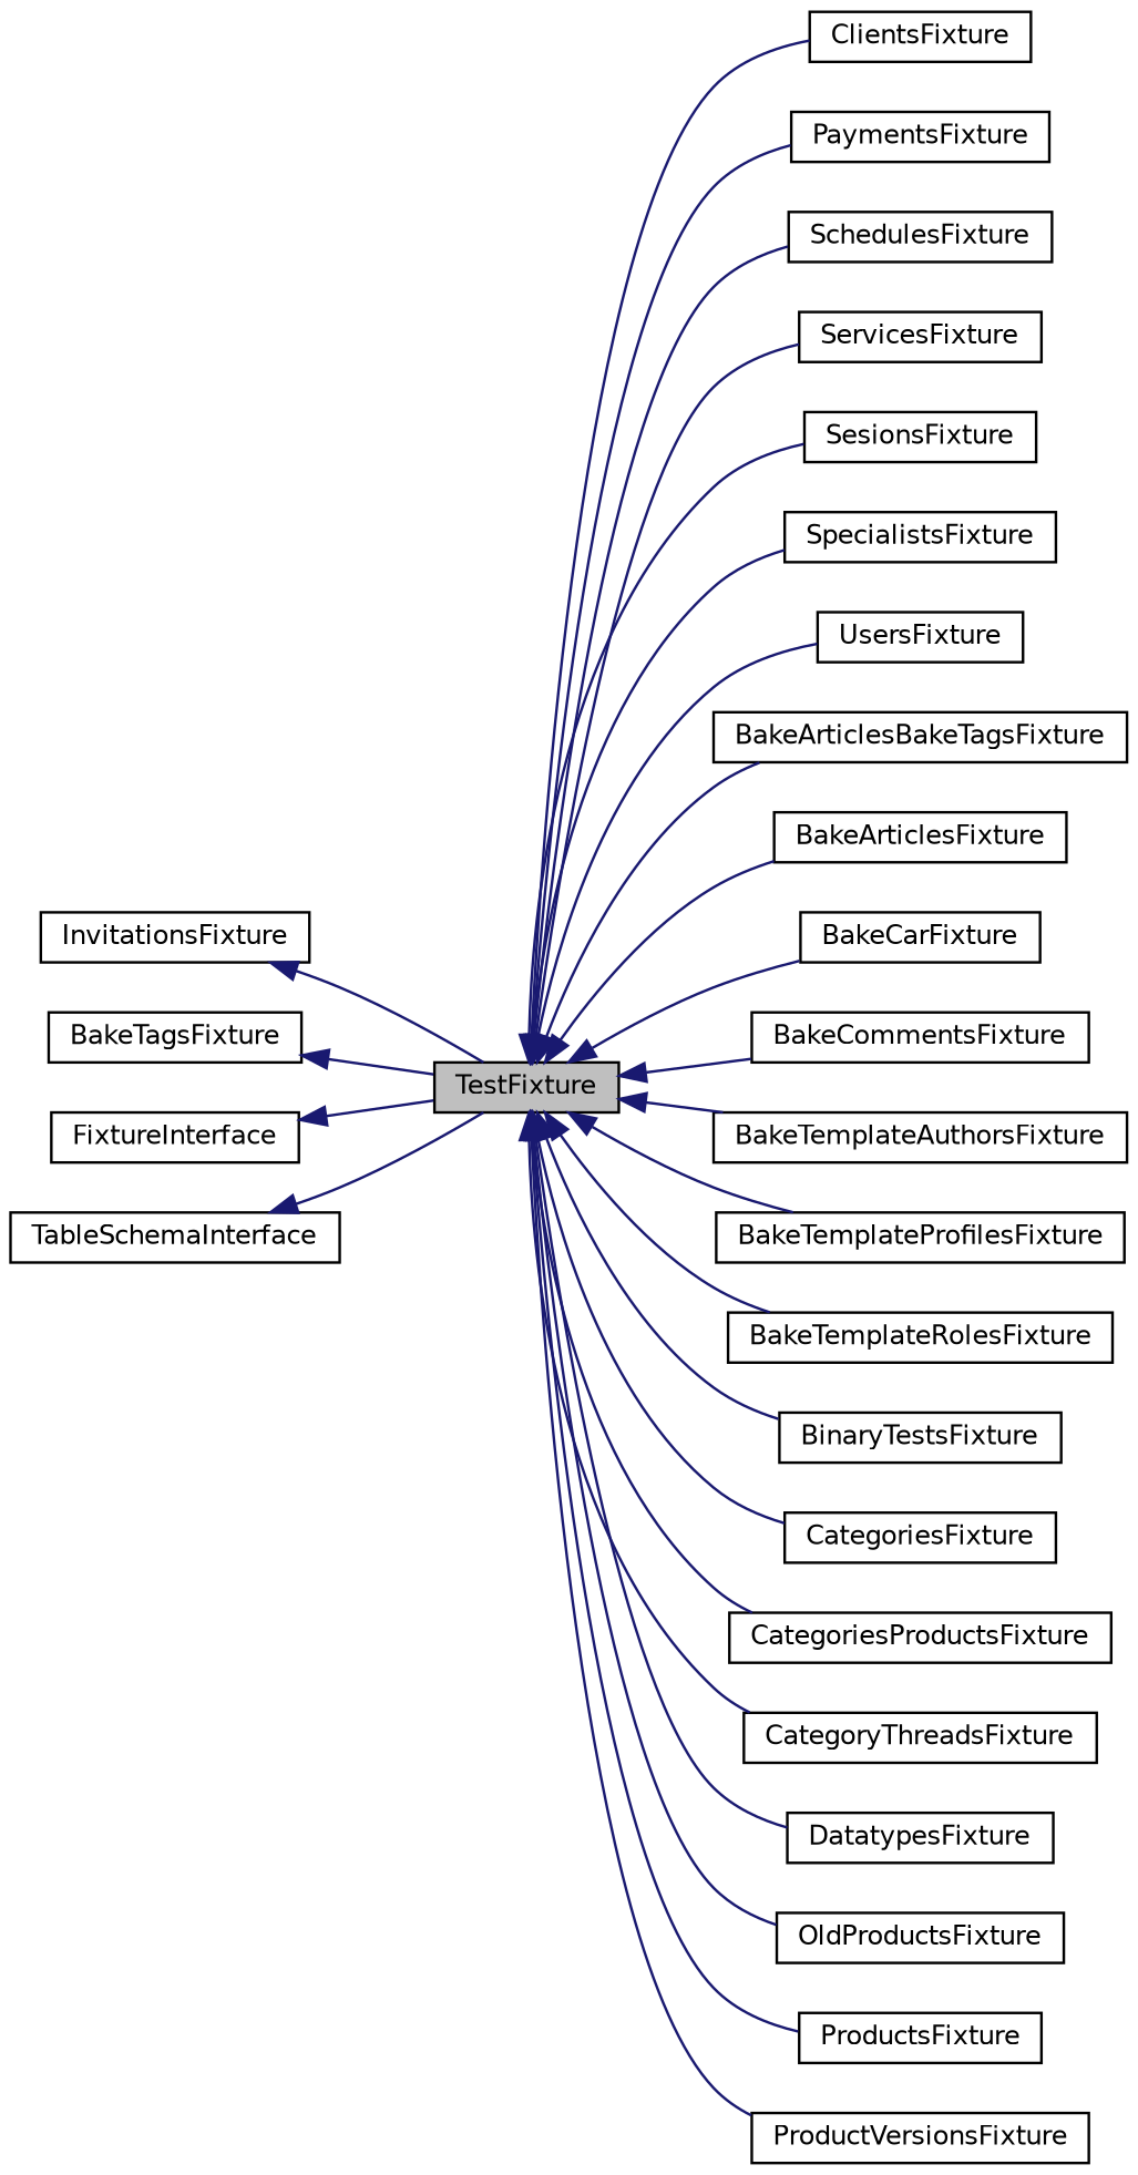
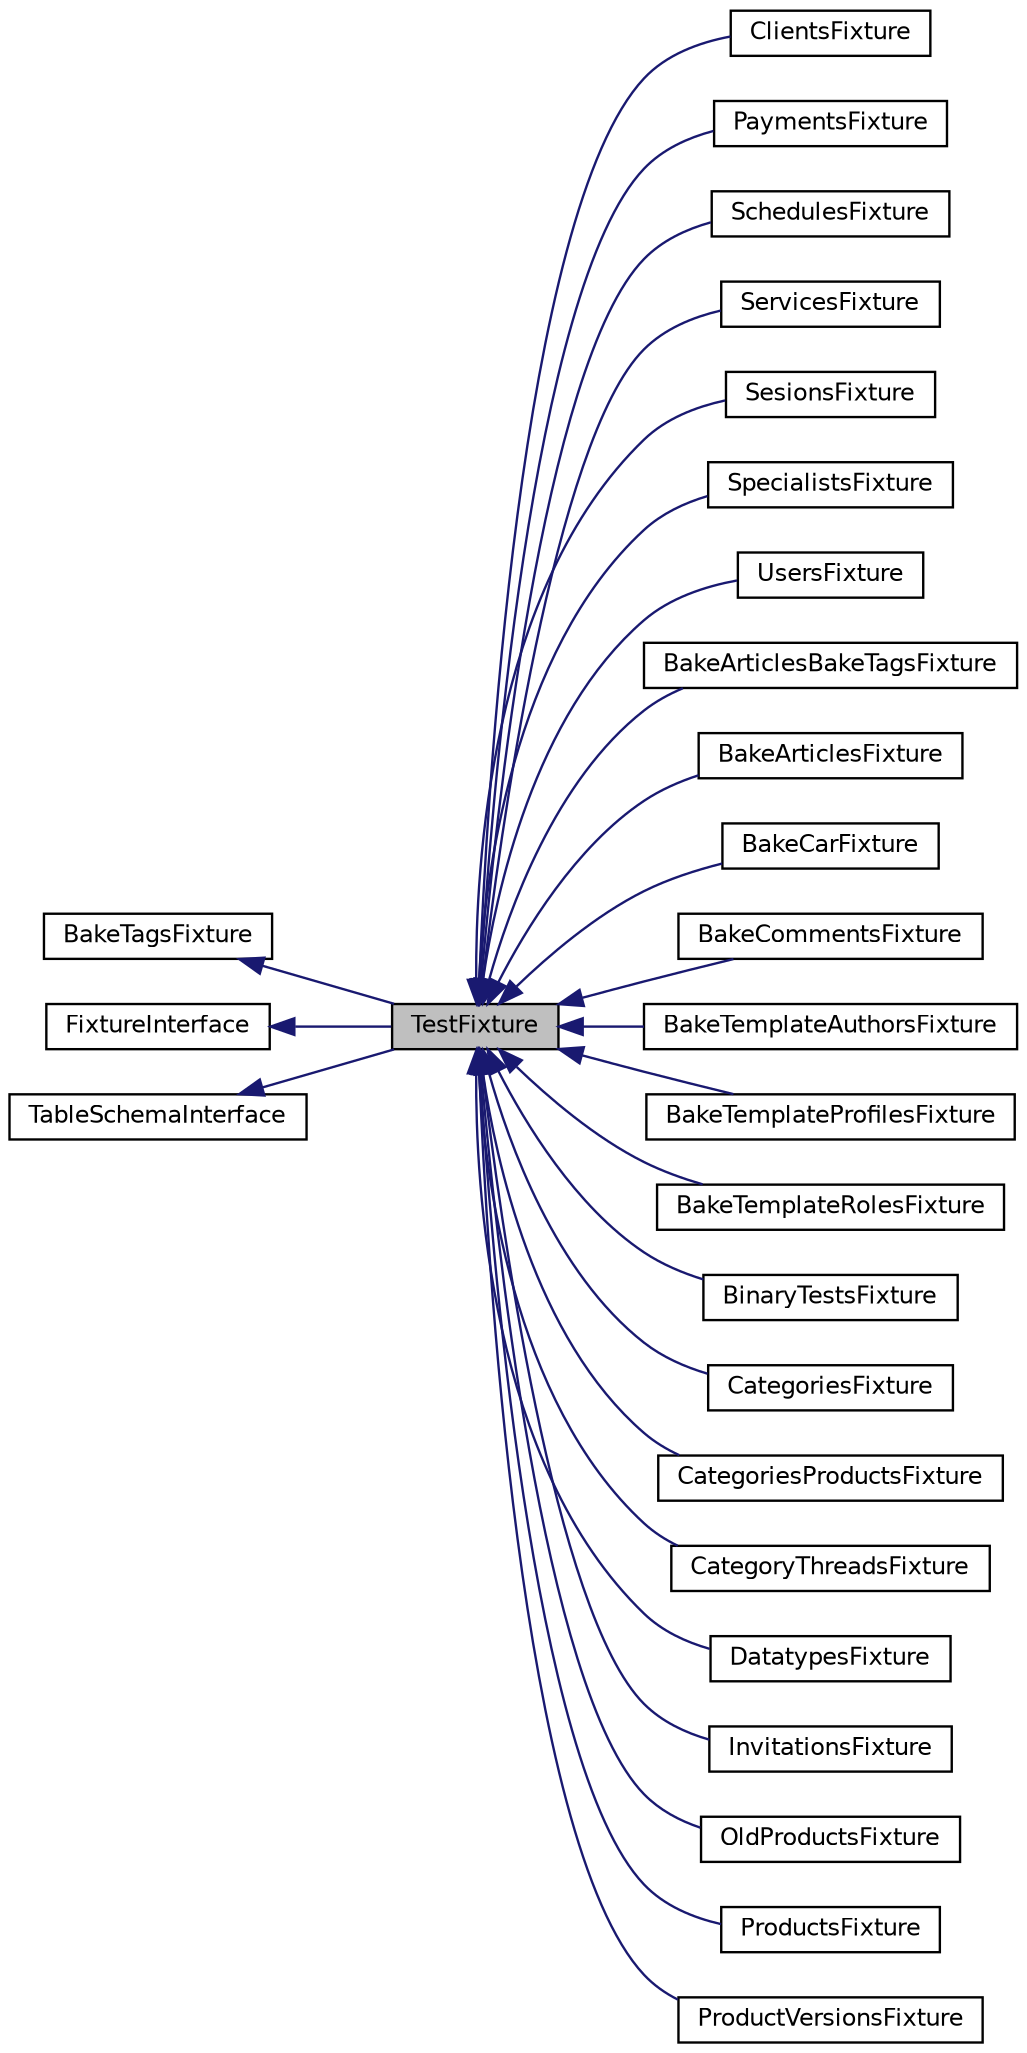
  digraph {
    rankdir=LR
    node [color=black fillcolor=white fontname=Helvetica fontsize=10 shape=record style=filled]
    edge [color=midnightblue dir=back fontname=Helvetica fontsize=10 labelfontname=Helvetica labelfontsize=10 style=solid]
    n1 [fillcolor=grey75 fontcolor=black height=0.2 label=TestFixture width=0.4]
    n2 [height=0.2 label=ClientsFixture width=0.4]
    n3 [height=0.2 label=PaymentsFixture width=0.4]
    n4 [height=0.2 label=SchedulesFixture width=0.4]
    n5 [height=0.2 label=ServicesFixture width=0.4]
    n6 [height=0.2 label=SesionsFixture width=0.4]
    n7 [height=0.2 label=SpecialistsFixture width=0.4]
    n8 [height=0.2 label=UsersFixture width=0.4]
    n9 [height=0.2 label=BakeArticlesBakeTagsFixture width=0.4]
    n10 [height=0.2 label=BakeArticlesFixture width=0.4]
    n11 [height=0.2 label=BakeCarFixture width=0.4]
    n12 [height=0.2 label=BakeCommentsFixture width=0.4]
    n13 [height=0.2 label=BakeTemplateAuthorsFixture width=0.4]
    n14 [height=0.2 label=BakeTemplateProfilesFixture width=0.4]
    n15 [height=0.2 label=BakeTemplateRolesFixture width=0.4]
    n16 [height=0.2 label=BinaryTestsFixture width=0.4]
    n17 [height=0.2 label=CategoriesFixture width=0.4]
    n18 [height=0.2 label=CategoriesProductsFixture width=0.4]
    n19 [height=0.2 label=CategoryThreadsFixture width=0.4]
    n20 [height=0.2 label=DatatypesFixture width=0.4]
    n21 [height=0.2 label=InvitationsFixture width=0.4]
    n22 [height=0.2 label=OldProductsFixture width=0.4]
    n23 [height=0.2 label=ProductsFixture width=0.4]
    n24 [height=0.2 label=ProductVersionsFixture width=0.4]
    n25 [height=0.2 label=BakeTagsFixture width=0.4]
    n26 [height=0.2 label=FixtureInterface width=0.4]
    n27 [height=0.2 label=TableSchemaInterface width=0.4]
    n1 -> n2
    n1 -> n3
    n1 -> n4
    n1 -> n5
    n1 -> n6
    n1 -> n7
    n1 -> n8
    n1 -> n9
    n1 -> n10
    n1 -> n11
    n1 -> n12
    n1 -> n13
    n1 -> n14
    n1 -> n15
    n1 -> n16
    n1 -> n17
    n1 -> n18
    n1 -> n19
    n1 -> n20
-   n21 -> n1
+   n1 -> n21
    n1 -> n22
    n1 -> n23
    n1 -> n24
    n25 -> n1
    n26 -> n1
    n27 -> n1
  }
